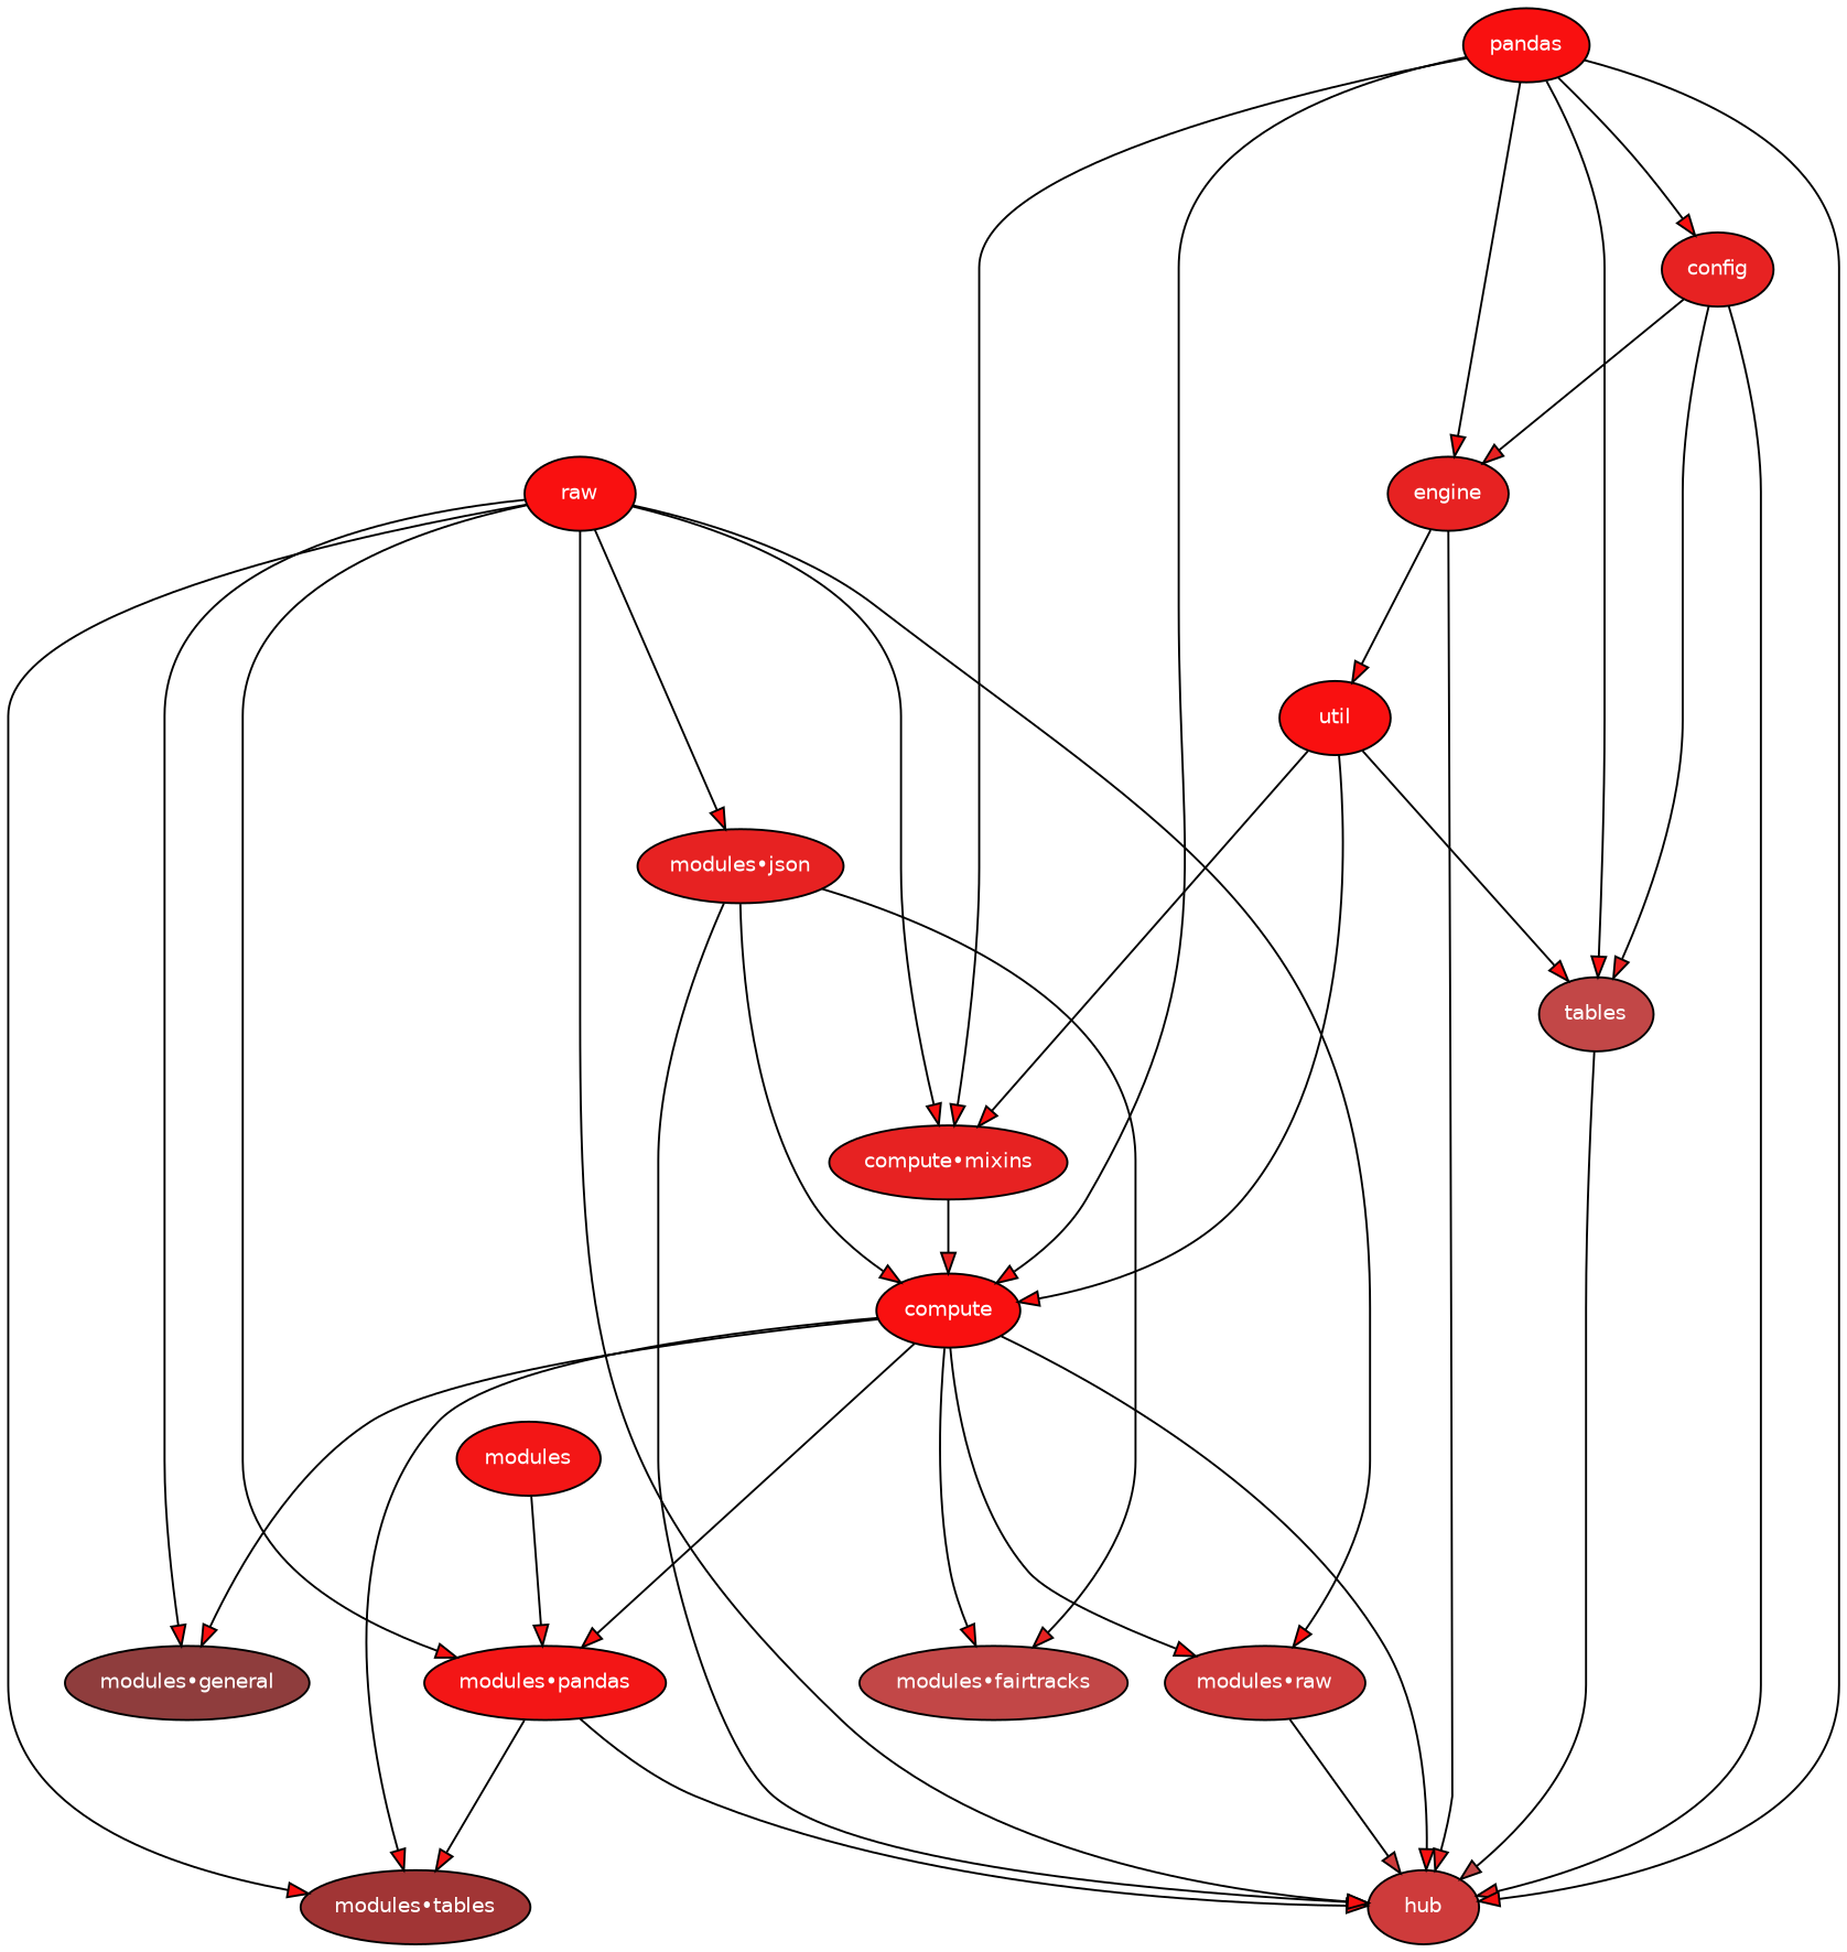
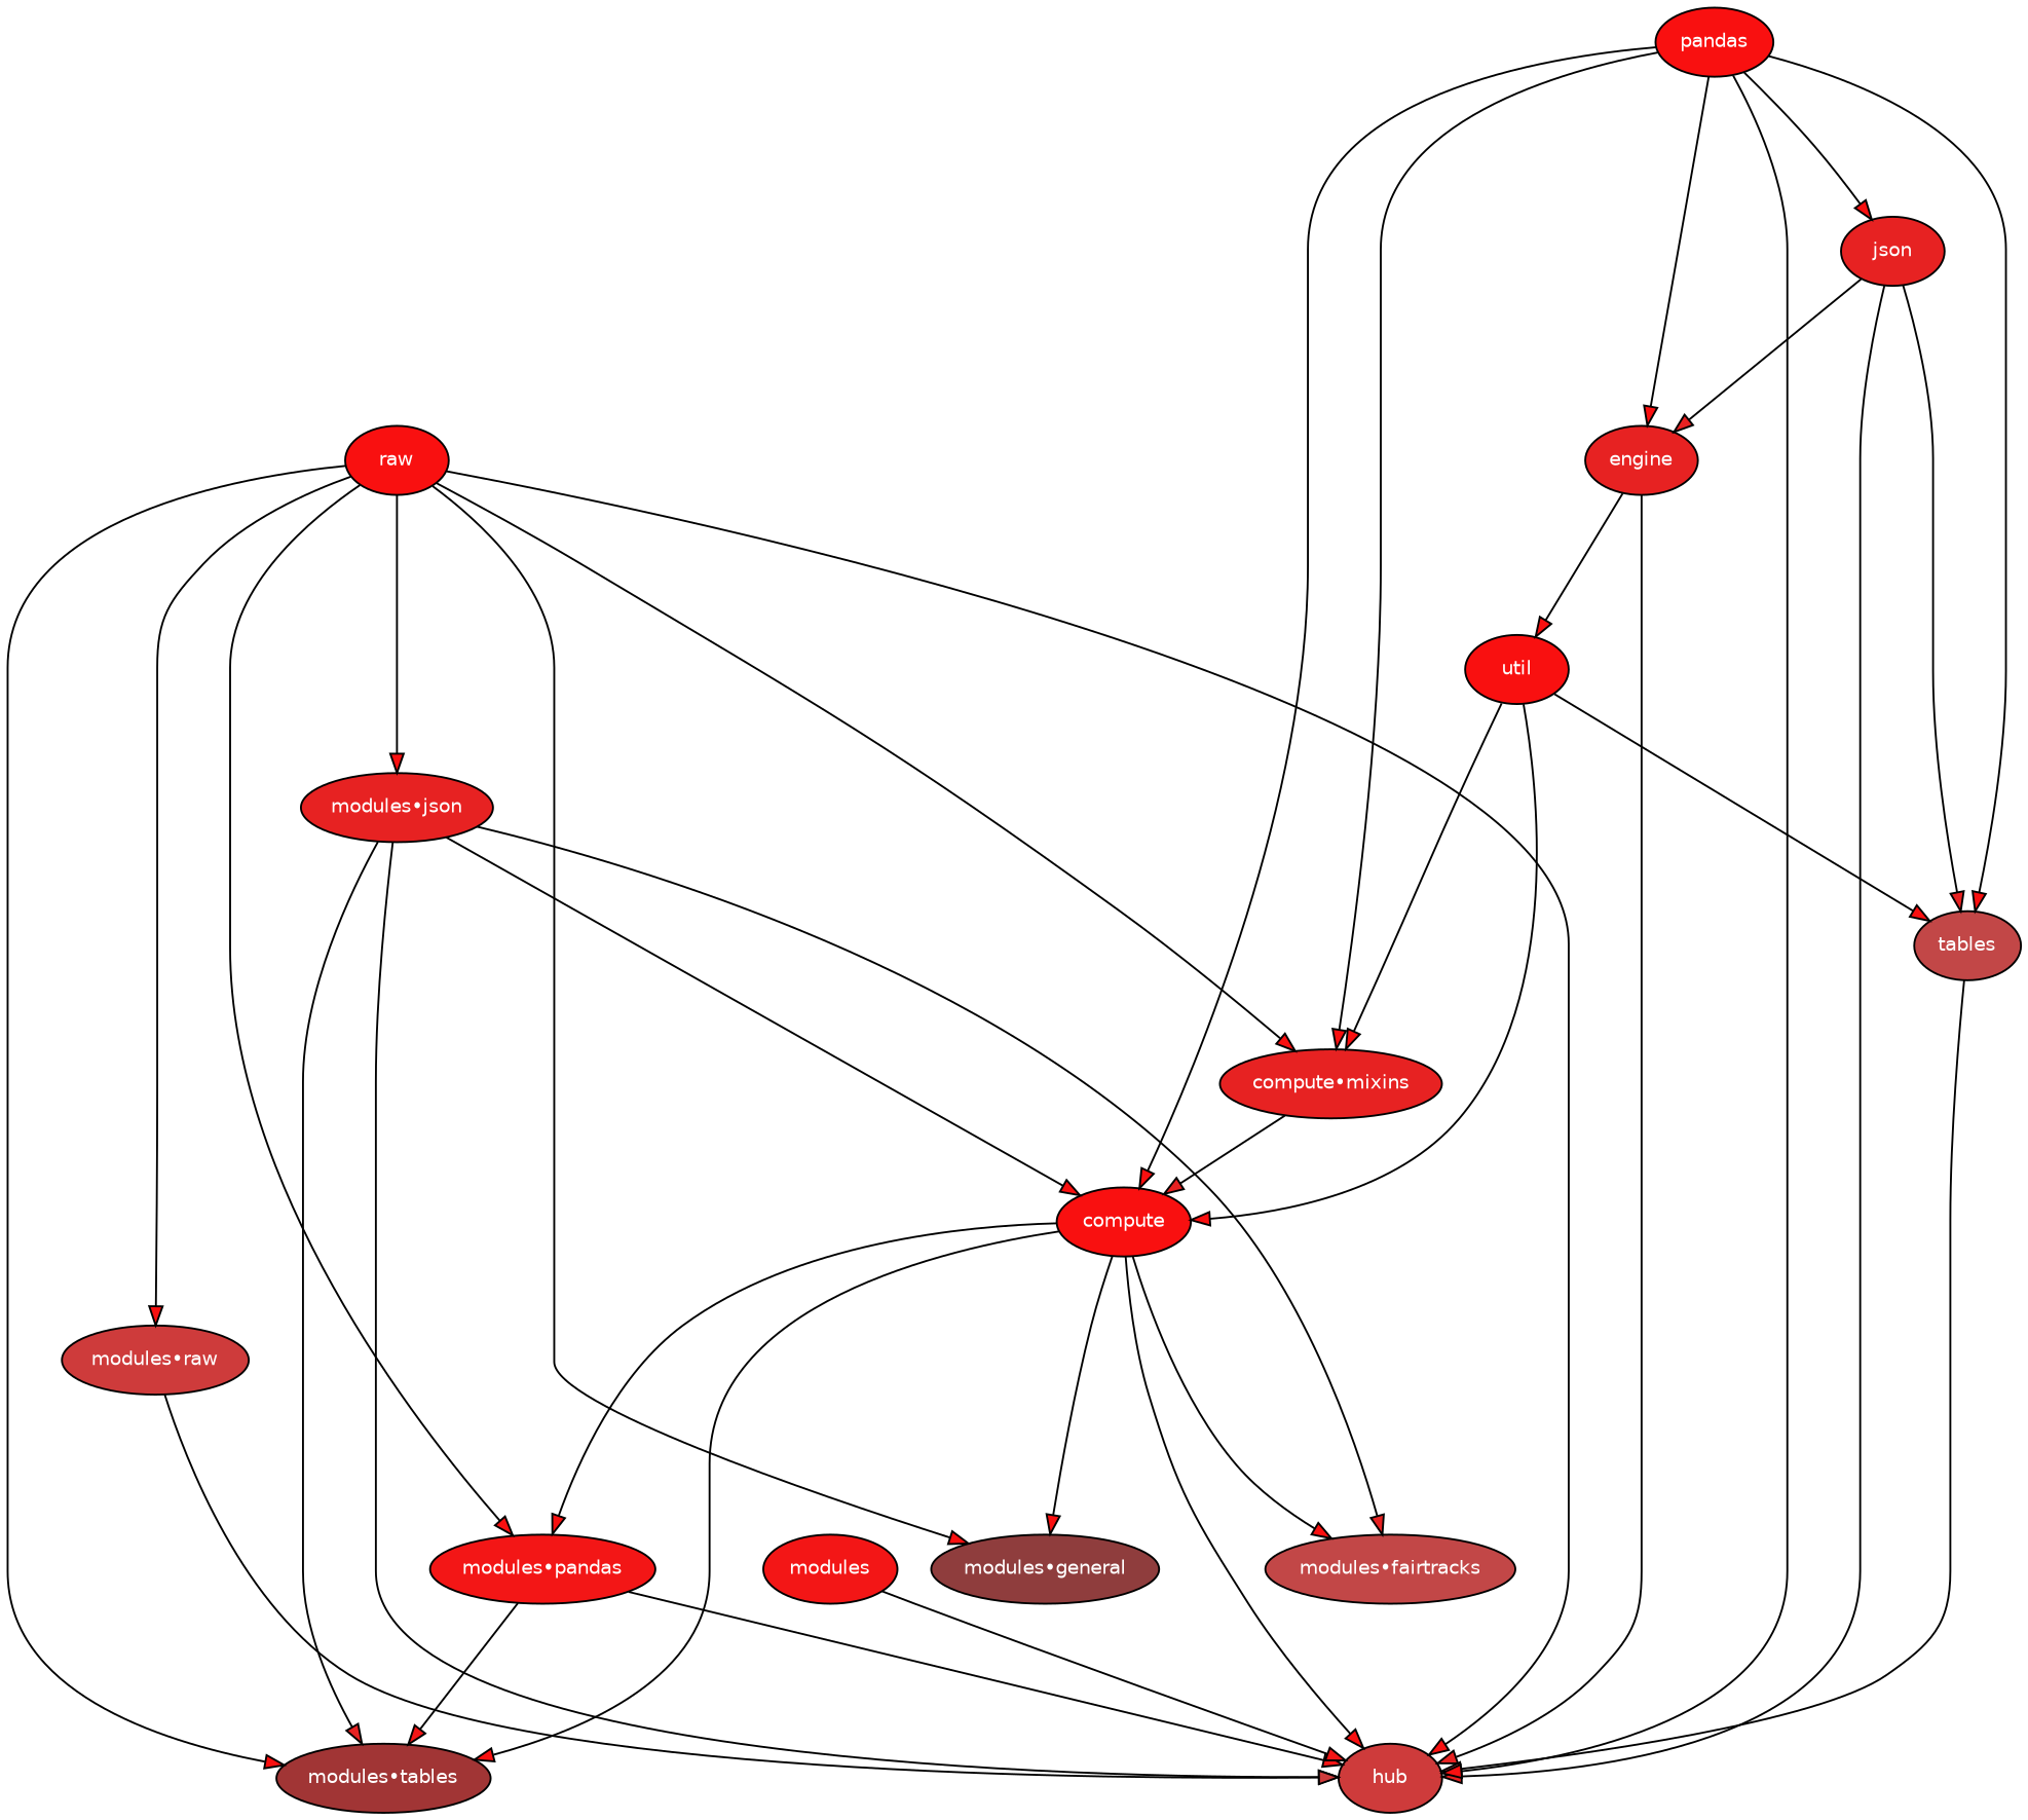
  digraph {
    rankdir=TB
    node [fillcolor="#e72222" fontcolor="#ffffff" fontname=Helvetica fontsize=10 style=filled]
    edge [fillcolor="#f91010" minlen=2]
    n1 [label="modules•json"]
    n2 [fillcolor="#c24747" label="modules•fairtracks"]
    n3 [fillcolor="#ce3b3b" label=hub]
    n4 [fillcolor="#a13535" label="modules•tables"]
    n5 [fillcolor="#f91010" label=compute]
    n6 [label="compute•mixins"]
    n7 [fillcolor="#8f3d3d" label="modules•general"]
    n8 [fillcolor="#f31616" label="modules•pandas"]
    n9 [fillcolor="#ce3b3b" label="modules•raw"]
    n10 [fillcolor="#f91010" label=util]
    n11 [fillcolor="#c24747" label=tables]
    n12 [label=engine]
-   n13 [label=config]
+   n13 [label=json]
    n14 [fillcolor="#f91010" label=raw]
    n15 [fillcolor="#f31616" label=modules]
    n16 [fillcolor="#f91010" label=pandas]
    n1 -> n2 [fillcolor="#e72222" weight=2]
    n1 -> n3 [fillcolor="#e72222"]
+   n1 -> n4 [fillcolor="#e72222" weight=2]
    n1 -> n5 [minlen=3]
    n5 -> n2 [minlen=3]
    n5 -> n3
    n5 -> n4 [minlen=3]
    n5 -> n7 [minlen=3]
    n5 -> n8 [minlen=3]
-   n5 -> n9 [minlen=3]
    n6 -> n5 [fillcolor="#e72222" weight=2 minlen=""]
    n8 -> n3 [fillcolor="#f31616"]
    n8 -> n4 [fillcolor="#f31616" weight=2]
    n9 -> n3 [fillcolor="#ce3b3b"]
    n10 -> n5
    n10 -> n6 [minlen=3]
    n10 -> n11
    n11 -> n3 [fillcolor="#c24747"]
    n12 -> n3 [fillcolor="#e72222"]
    n12 -> n10
    n13 -> n3 [fillcolor="#e72222"]
    n13 -> n11 [fillcolor="#e72222"]
    n13 -> n12 [fillcolor="#e72222"]
    n14 -> n1 [minlen=3]
    n14 -> n3
    n14 -> n4 [minlen=3]
    n14 -> n6 [minlen=3]
    n14 -> n7 [minlen=3]
    n14 -> n8 [minlen=3]
    n14 -> n9 [minlen=3]
-   n15 -> n8 [fillcolor="#f31616"]
+   n15 -> n3 [fillcolor="#f31616"]
    n16 -> n3
    n16 -> n5
    n16 -> n6 [minlen=3]
    n16 -> n11
    n16 -> n12
    n16 -> n13
  }
